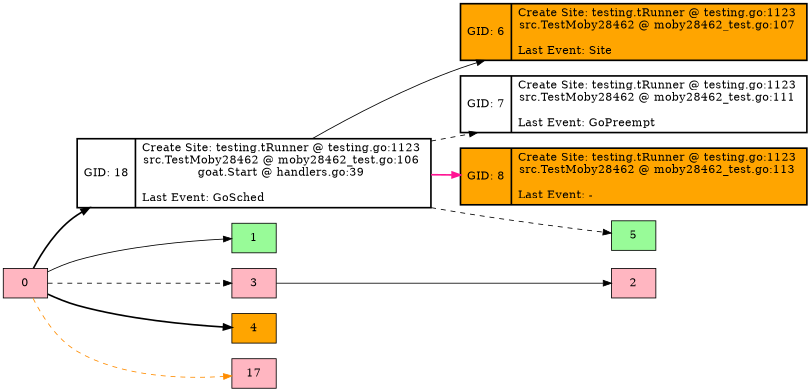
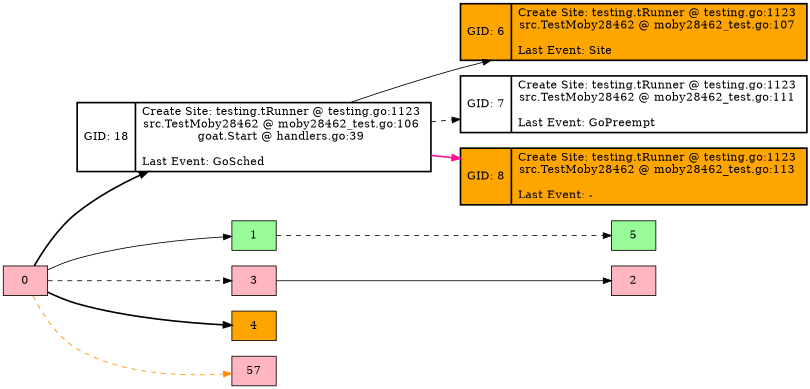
  digraph {
    rankdir=LR
    node [fillcolor=lightpink shape=record style=filled]
    edge [color=black style=dashed]
    n1 [fillcolor=white label="{ GID: 18\l | Create Site: testing.tRunner @ testing.go:1123 \nsrc.TestMoby28462 @ moby28462_test.go:106 \ngoat.Start @ handlers.go:39 \n\lLast Event: GoSched\l }" style="bold,filled"]
    n2 [fillcolor=orange label="{ GID: 6\l | Create Site: testing.tRunner @ testing.go:1123 \nsrc.TestMoby28462 @ moby28462_test.go:107 \n\lLast Event: Site\l }" style="bold,filled"]
    n3 [fillcolor=white label="{ GID: 7\l | Create Site: testing.tRunner @ testing.go:1123 \nsrc.TestMoby28462 @ moby28462_test.go:111 \n\lLast Event: GoPreempt\l }" style="bold,filled"]
    n4 [fillcolor=orange label="{ GID: 8\l | Create Site: testing.tRunner @ testing.go:1123 \nsrc.TestMoby28462 @ moby28462_test.go:113 \n\lLast Event: -\l }" style="bold,filled"]
    5 [fillcolor=palegreen]
    0
    1 [fillcolor=palegreen]
    3
    4 [fillcolor=orange]
-   17
+   17 [label=57]
    2
    n1 -> n2 [style=solid]
    n1 -> n3
    n1 -> n4 [color=deeppink style=bold]
-   n1 -> 5
+   1 -> 5
    0 -> n1 [style=bold]
    0 -> 1 [style=solid]
    0 -> 3
    0 -> 4 [style=bold]
    0 -> 17 [color=darkorange]
    3 -> 2 [style=solid]
  }
